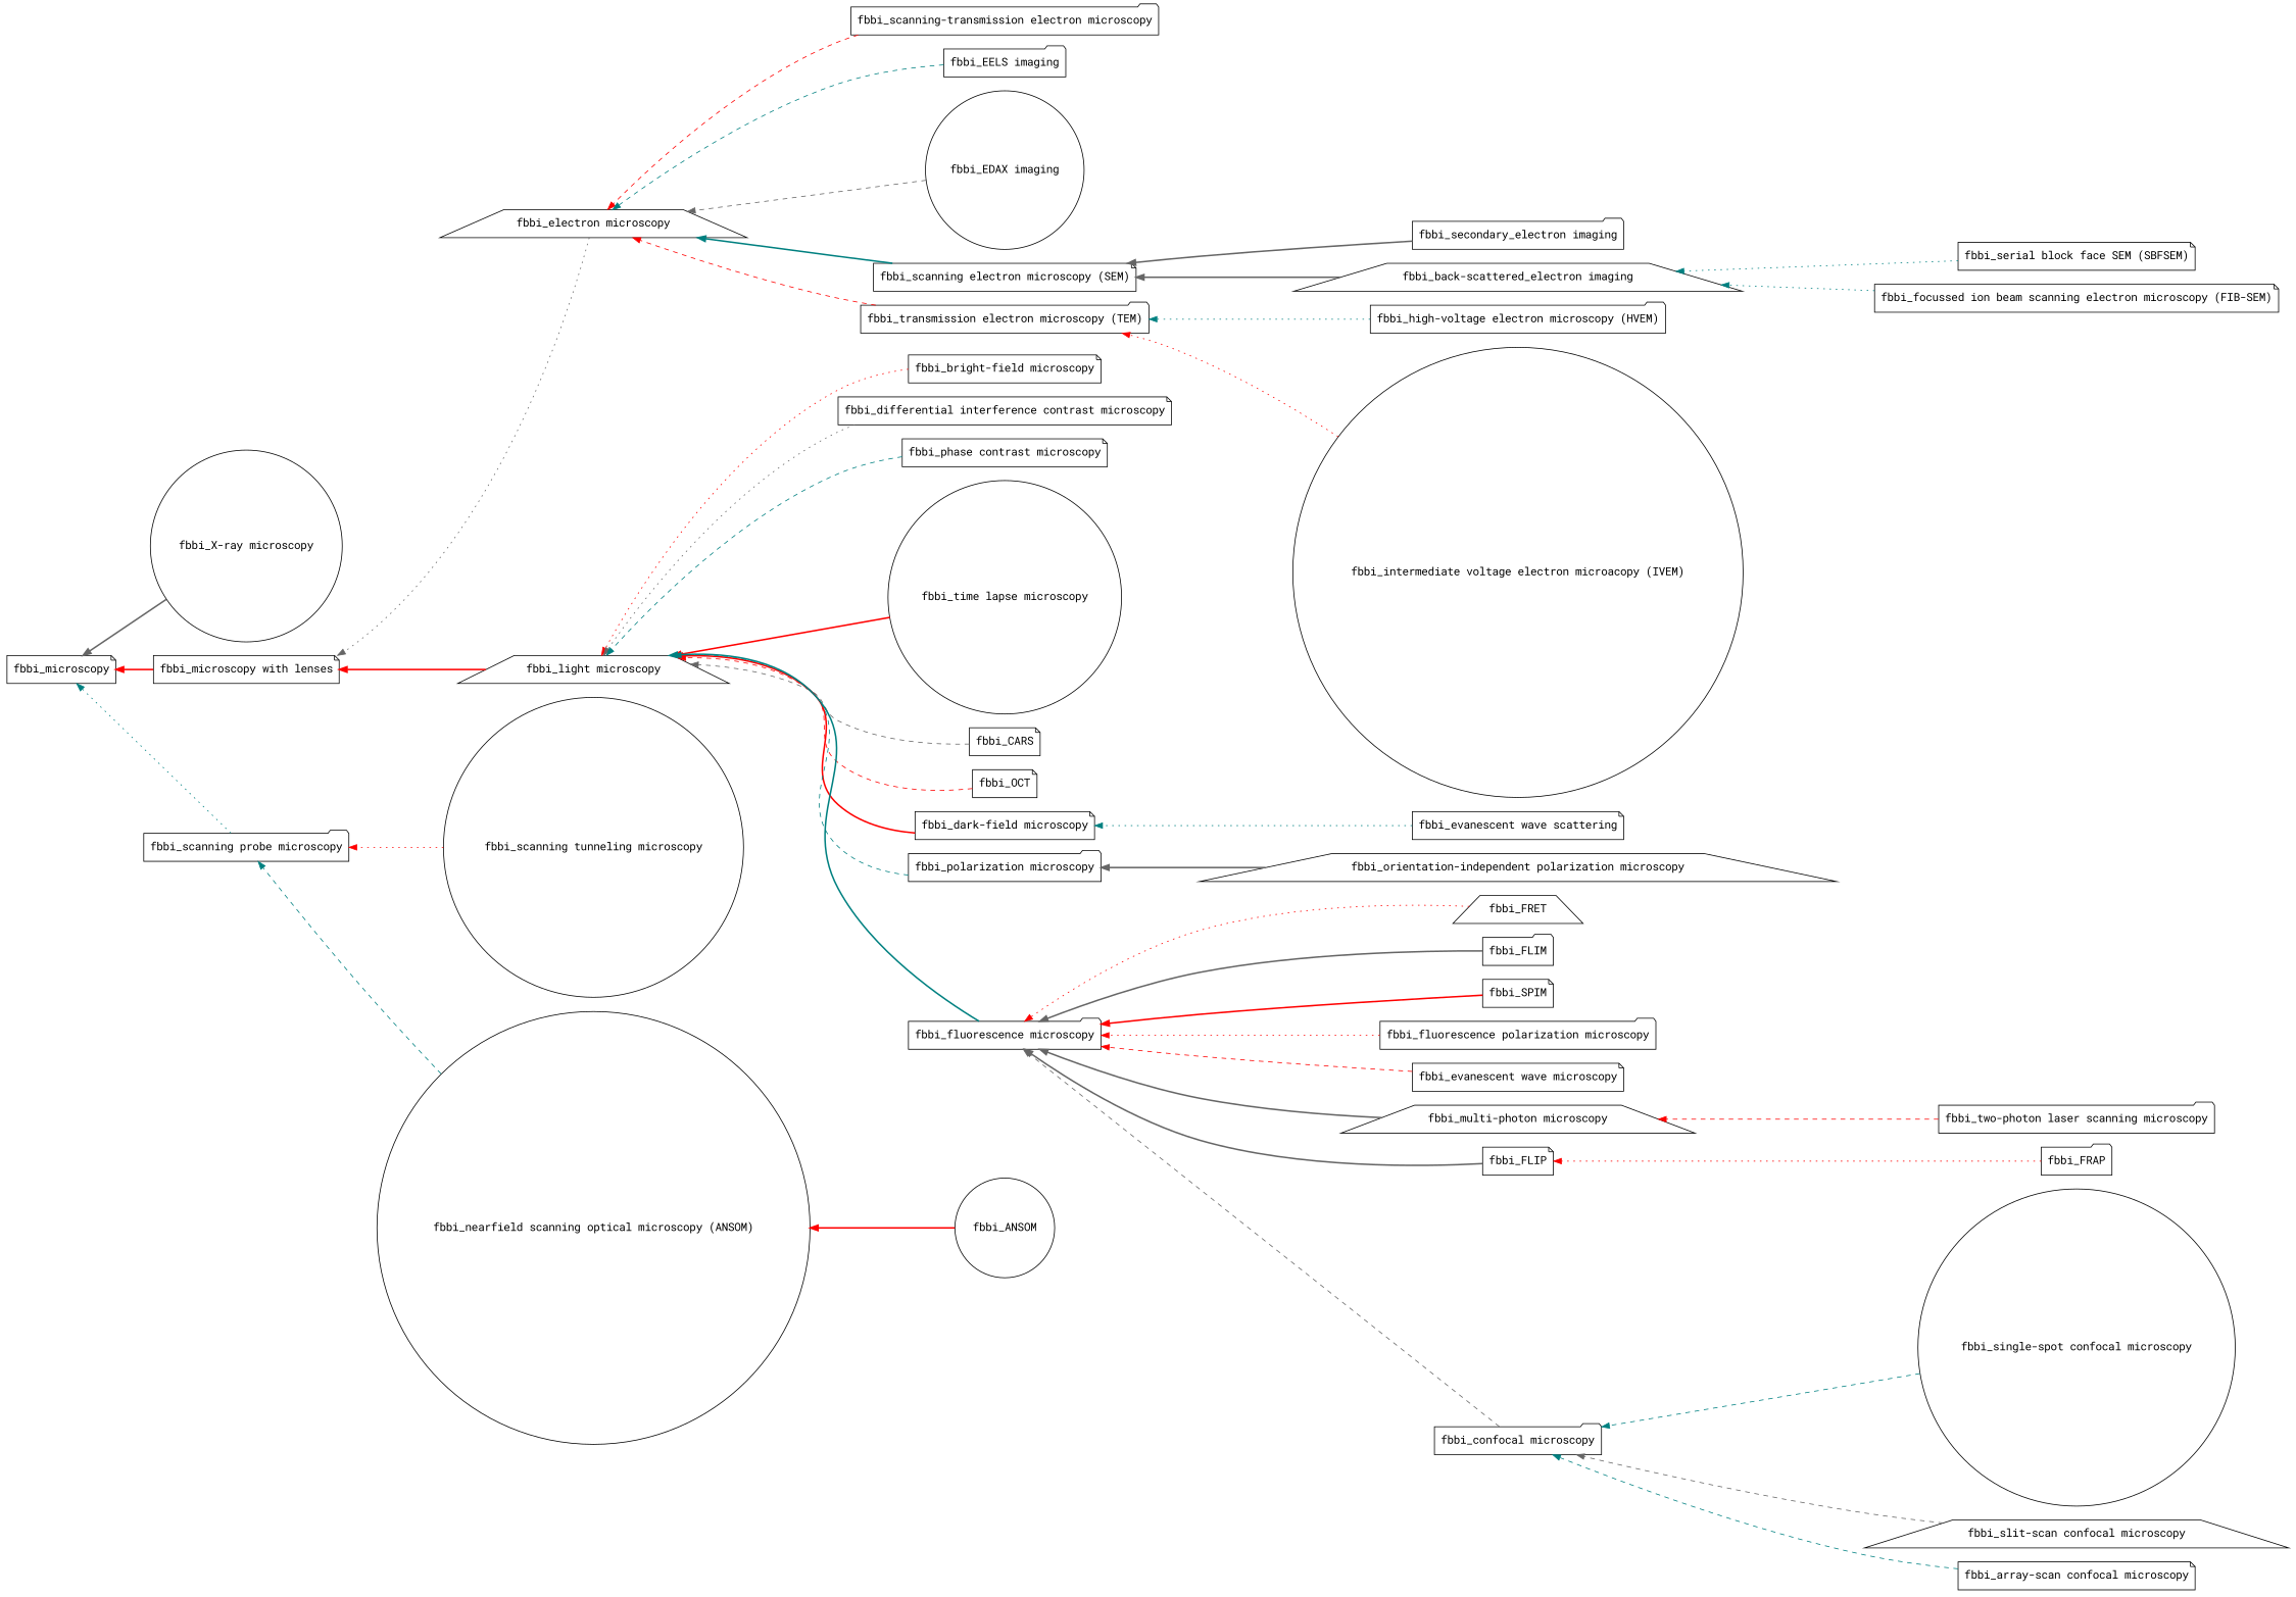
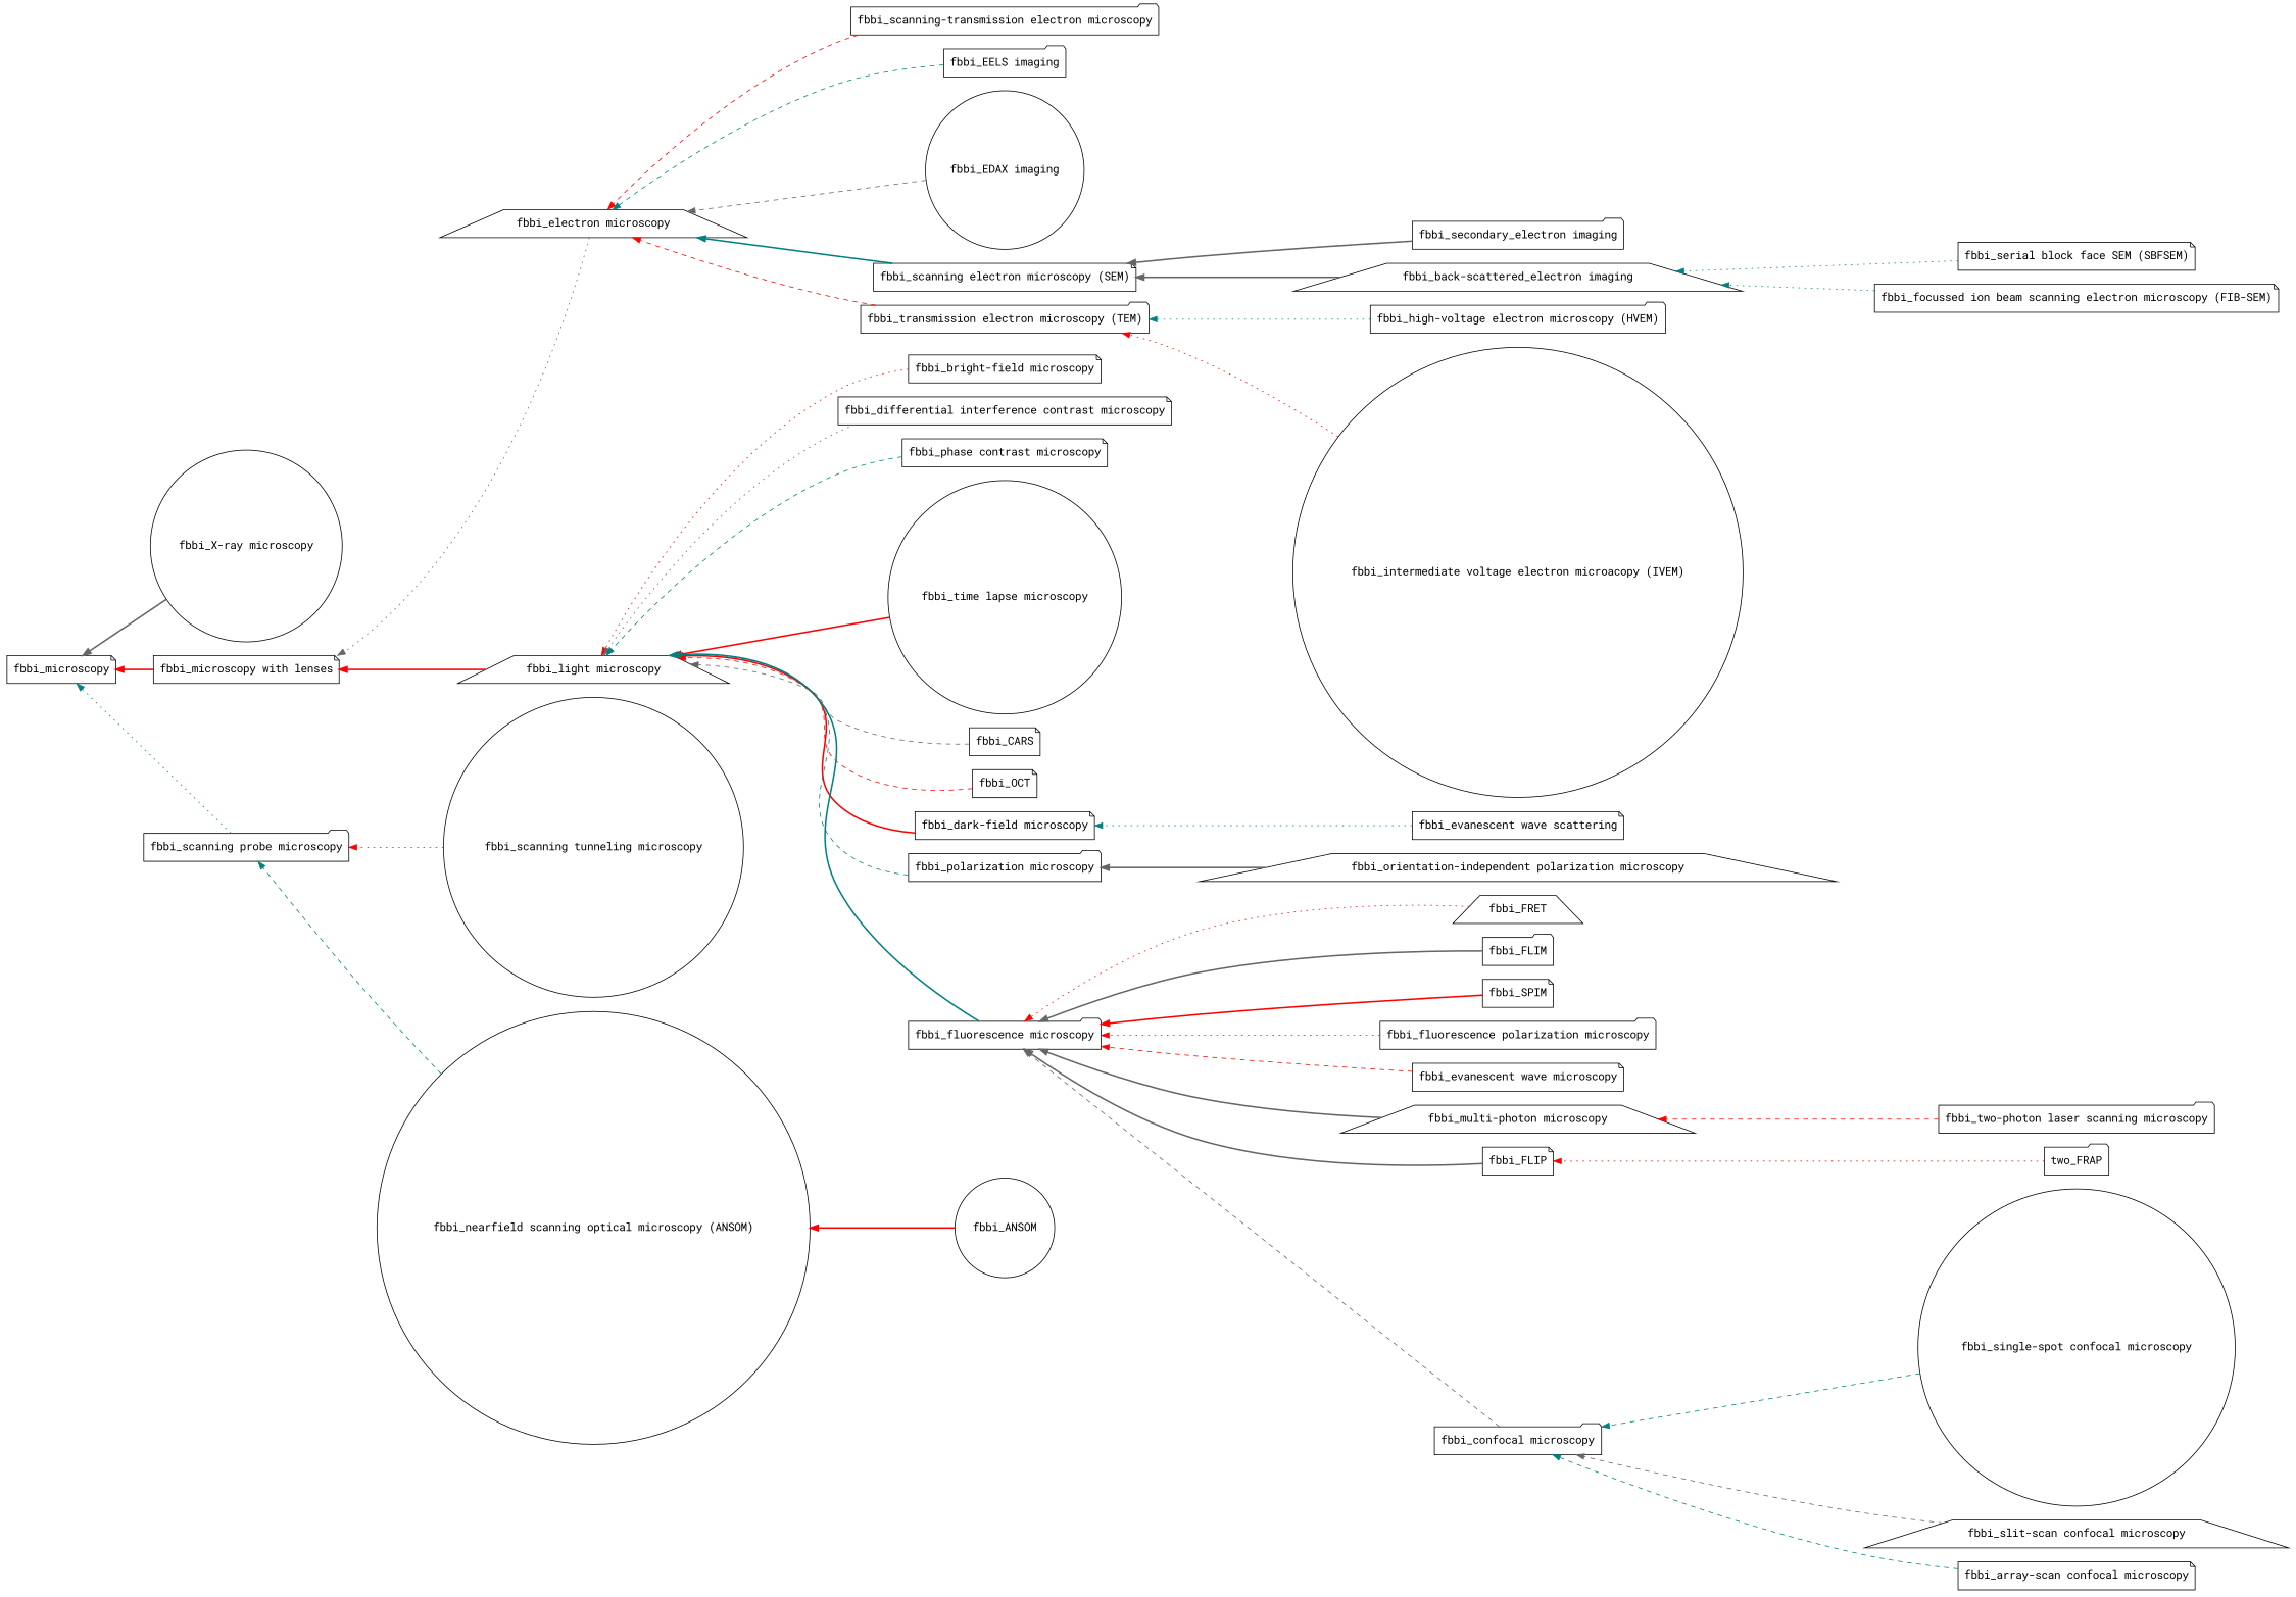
  digraph {
    fontname="Roboto Mono"
    rankdir=RL
    node [fontname="Roboto Mono" shape=note]
    edge [color=red fontname="Roboto Mono" style=bold]
    "fbbi_X-ray microscopy" [shape=circle]
    fbbi_microscopy
    "fbbi_microscopy with lenses"
    "fbbi_electron microscopy" [shape=trapezium]
    "fbbi_scanning-transmission electron microscopy" [shape=folder]
    "fbbi_EELS imaging" [shape=folder]
    "fbbi_EDAX imaging" [shape=circle]
    "fbbi_scanning electron microscopy (SEM)"
    "fbbi_secondary_electron imaging" [shape=folder]
    "fbbi_back-scattered_electron imaging" [shape=trapezium]
    "fbbi_serial block face SEM (SBFSEM)"
    "fbbi_focussed ion beam scanning electron microscopy (FIB-SEM)"
    "fbbi_transmission electron microscopy (TEM)" [shape=folder]
    "fbbi_high-voltage electron microscopy (HVEM)" [shape=folder]
    "fbbi_intermediate voltage electron microacopy (IVEM)" [shape=circle]
    "fbbi_light microscopy" [shape=trapezium]
    "fbbi_bright-field microscopy"
    "fbbi_differential interference contrast microscopy"
    "fbbi_phase contrast microscopy"
    "fbbi_time lapse microscopy" [shape=circle]
    fbbi_CARS
    fbbi_OCT
    "fbbi_dark-field microscopy"
    "fbbi_evanescent wave scattering"
    "fbbi_polarization microscopy" [shape=folder]
    "fbbi_orientation-independent polarization microscopy" [shape=trapezium]
    "fbbi_fluorescence microscopy" [shape=folder]
    fbbi_FRET [shape=trapezium]
    fbbi_FLIM [shape=folder]
    fbbi_SPIM
    "fbbi_fluorescence polarization microscopy" [shape=folder]
    "fbbi_evanescent wave microscopy"
    "fbbi_multi-photon microscopy" [shape=trapezium]
    "fbbi_two-photon laser scanning microscopy" [shape=folder]
    fbbi_FLIP
-   fbbi_FRAP [shape=folder]
+   fbbi_FRAP [shape=folder label=two_FRAP]
    "fbbi_confocal microscopy" [shape=folder]
    "fbbi_single-spot confocal microscopy" [shape=circle]
    "fbbi_slit-scan confocal microscopy" [shape=trapezium]
    "fbbi_array-scan confocal microscopy"
    "fbbi_scanning probe microscopy" [shape=folder]
    "fbbi_scanning tunneling microscopy" [shape=circle]
    "fbbi_nearfield scanning optical microscopy (ANSOM)" [shape=circle]
    fbbi_ANSOM [shape=circle]
    "fbbi_X-ray microscopy" -> fbbi_microscopy [color=gray40]
    "fbbi_microscopy with lenses" -> fbbi_microscopy
    "fbbi_electron microscopy" -> "fbbi_microscopy with lenses" [color=gray40 style=dotted]
    "fbbi_scanning-transmission electron microscopy" -> "fbbi_electron microscopy" [style=dashed]
    "fbbi_EELS imaging" -> "fbbi_electron microscopy" [color=teal style=dashed]
    "fbbi_EDAX imaging" -> "fbbi_electron microscopy" [color=gray40 style=dashed]
    "fbbi_scanning electron microscopy (SEM)" -> "fbbi_electron microscopy" [color=teal]
    "fbbi_secondary_electron imaging" -> "fbbi_scanning electron microscopy (SEM)" [color=gray40]
    "fbbi_back-scattered_electron imaging" -> "fbbi_scanning electron microscopy (SEM)" [color=gray40]
    "fbbi_serial block face SEM (SBFSEM)" -> "fbbi_back-scattered_electron imaging" [color=teal style=dotted]
    "fbbi_focussed ion beam scanning electron microscopy (FIB-SEM)" -> "fbbi_back-scattered_electron imaging" [color=teal style=dotted]
    "fbbi_transmission electron microscopy (TEM)" -> "fbbi_electron microscopy" [style=dashed]
    "fbbi_high-voltage electron microscopy (HVEM)" -> "fbbi_transmission electron microscopy (TEM)" [color=teal style=dotted]
    "fbbi_intermediate voltage electron microacopy (IVEM)" -> "fbbi_transmission electron microscopy (TEM)" [style=dotted]
    "fbbi_light microscopy" -> "fbbi_microscopy with lenses"
    "fbbi_bright-field microscopy" -> "fbbi_light microscopy" [style=dotted]
    "fbbi_differential interference contrast microscopy" -> "fbbi_light microscopy" [color=gray40 style=dotted]
    "fbbi_phase contrast microscopy" -> "fbbi_light microscopy" [color=teal style=dashed]
    "fbbi_time lapse microscopy" -> "fbbi_light microscopy"
    fbbi_CARS -> "fbbi_light microscopy" [color=gray40 style=dashed]
    fbbi_OCT -> "fbbi_light microscopy" [style=dashed]
    "fbbi_dark-field microscopy" -> "fbbi_light microscopy"
    "fbbi_evanescent wave scattering" -> "fbbi_dark-field microscopy" [color=teal style=dotted]
    "fbbi_polarization microscopy" -> "fbbi_light microscopy" [color=teal style=dashed]
    "fbbi_orientation-independent polarization microscopy" -> "fbbi_polarization microscopy" [color=gray40]
    "fbbi_fluorescence microscopy" -> "fbbi_light microscopy" [color=teal]
    fbbi_FRET -> "fbbi_fluorescence microscopy" [style=dotted]
    fbbi_FLIM -> "fbbi_fluorescence microscopy" [color=gray40]
    fbbi_SPIM -> "fbbi_fluorescence microscopy"
    "fbbi_fluorescence polarization microscopy" -> "fbbi_fluorescence microscopy" [style=dotted]
    "fbbi_evanescent wave microscopy" -> "fbbi_fluorescence microscopy" [style=dashed]
    "fbbi_multi-photon microscopy" -> "fbbi_fluorescence microscopy" [color=gray40]
    "fbbi_two-photon laser scanning microscopy" -> "fbbi_multi-photon microscopy" [style=dashed]
    fbbi_FLIP -> "fbbi_fluorescence microscopy" [color=gray40]
    fbbi_FRAP -> fbbi_FLIP [style=dotted]
    "fbbi_confocal microscopy" -> "fbbi_fluorescence microscopy" [color=gray40 style=dashed]
    "fbbi_single-spot confocal microscopy" -> "fbbi_confocal microscopy" [color=teal style=dashed]
    "fbbi_slit-scan confocal microscopy" -> "fbbi_confocal microscopy" [color=gray40 style=dashed]
    "fbbi_array-scan confocal microscopy" -> "fbbi_confocal microscopy" [color=teal style=dashed]
    "fbbi_scanning probe microscopy" -> fbbi_microscopy [color=teal style=dotted]
    "fbbi_scanning tunneling microscopy" -> "fbbi_scanning probe microscopy" [style=dotted]
    "fbbi_nearfield scanning optical microscopy (ANSOM)" -> "fbbi_scanning probe microscopy" [color=teal style=dashed]
    fbbi_ANSOM -> "fbbi_nearfield scanning optical microscopy (ANSOM)"
  }
